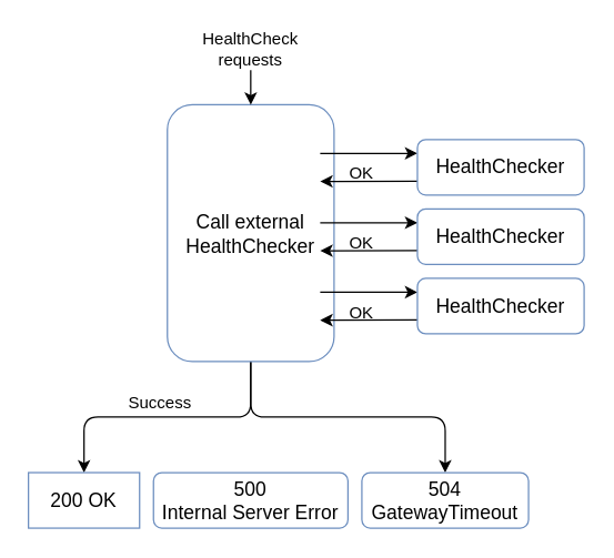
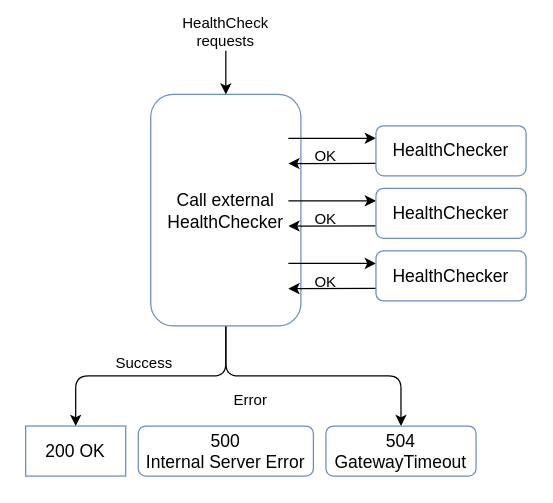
  <mxCell id="0" />
  <mxCell id="1" parent="0" />
  <mxCell id="2" style="edgeStyle=orthogonalEdgeStyle;html=1;exitX=0.5;exitY=1;exitDx=0;exitDy=0;entryX=0.5;entryY=0;entryDx=0;entryDy=0;startArrow=none;startFill=0;endArrow=classic;endFill=1;" edge="1" parent="1" source="4" target="14"><mxGeometry relative="1" as="geometry" /></mxCell>
  <mxCell id="3" style="edgeStyle=orthogonalEdgeStyle;html=1;exitX=0.5;exitY=1;exitDx=0;exitDy=0;entryX=0.5;entryY=0;entryDx=0;entryDy=0;startArrow=none;startFill=0;endArrow=classic;endFill=1;" edge="1" parent="1" source="4" target="16"><mxGeometry relative="1" as="geometry" /></mxCell>
  <mxCell id="4" value="Call external HealthChecker" style="rounded=1;whiteSpace=wrap;html=1;fontSize=14;strokeColor=#6c8ebf;fillColor=default;" parent="1" vertex="1"><mxGeometry x="120" y="75" width="120" height="185" as="geometry" /></mxCell>
  <mxCell id="5" style="edgeStyle=none;html=1;exitX=0;exitY=0.25;exitDx=0;exitDy=0;startArrow=classic;startFill=1;endArrow=none;endFill=0;" edge="1" parent="1" source="7"><mxGeometry relative="1" as="geometry"><mxPoint x="230" y="110" as="targetPoint" /></mxGeometry></mxCell>
  <mxCell id="6" style="edgeStyle=none;html=1;exitX=0;exitY=0.75;exitDx=0;exitDy=0;" edge="1" parent="1" source="7"><mxGeometry relative="1" as="geometry"><mxPoint x="230" y="130.2" as="targetPoint" /></mxGeometry></mxCell>
  <mxCell id="7" value="HealthChecker" style="rounded=1;whiteSpace=wrap;html=1;fontSize=14;strokeColor=#6c8ebf;fillColor=default;" vertex="1" parent="1"><mxGeometry x="300" y="100" width="120" height="40" as="geometry" /></mxCell>
  <mxCell id="8" style="edgeStyle=none;html=1;exitX=0;exitY=0.25;exitDx=0;exitDy=0;startArrow=classic;startFill=1;endArrow=none;endFill=0;" edge="1" source="10" parent="1"><mxGeometry relative="1" as="geometry"><mxPoint x="230" y="160" as="targetPoint" /></mxGeometry></mxCell>
  <mxCell id="9" style="edgeStyle=none;html=1;exitX=0;exitY=0.75;exitDx=0;exitDy=0;" edge="1" source="10" parent="1"><mxGeometry relative="1" as="geometry"><mxPoint x="230" y="180.2" as="targetPoint" /></mxGeometry></mxCell>
  <mxCell id="10" value="HealthChecker" style="rounded=1;whiteSpace=wrap;html=1;fontSize=14;strokeColor=#6c8ebf;fillColor=default;" vertex="1" parent="1"><mxGeometry x="300" y="150" width="120" height="40" as="geometry" /></mxCell>
  <mxCell id="11" style="edgeStyle=none;html=1;exitX=0;exitY=0.25;exitDx=0;exitDy=0;startArrow=classic;startFill=1;endArrow=none;endFill=0;" edge="1" source="13" parent="1"><mxGeometry relative="1" as="geometry"><mxPoint x="230" y="210" as="targetPoint" /></mxGeometry></mxCell>
  <mxCell id="12" style="edgeStyle=none;html=1;exitX=0;exitY=0.75;exitDx=0;exitDy=0;" edge="1" source="13" parent="1"><mxGeometry relative="1" as="geometry"><mxPoint x="230" y="230.2" as="targetPoint" /></mxGeometry></mxCell>
  <mxCell id="13" value="HealthChecker" style="rounded=1;whiteSpace=wrap;html=1;fontSize=14;strokeColor=#6c8ebf;fillColor=default;" vertex="1" parent="1"><mxGeometry x="300" y="200" width="120" height="40" as="geometry" /></mxCell>
  <mxCell id="14" value="200 OK" style="whiteSpace=wrap;html=1;fontSize=14;strokeColor=#6c8ebf;fillColor=default;rounded=0;" vertex="1" parent="1"><mxGeometry x="20" y="340" width="80" height="40" as="geometry" /></mxCell>
  <mxCell id="15" value="500&lt;br&gt;Internal Server Error" style="rounded=1;whiteSpace=wrap;html=1;fontSize=14;strokeColor=#6c8ebf;fillColor=default;" vertex="1" parent="1"><mxGeometry x="110" y="340" width="140" height="40" as="geometry" /></mxCell>
  <mxCell id="16" value="504 GatewayTimeout" style="rounded=1;whiteSpace=wrap;html=1;fontSize=14;strokeColor=#6c8ebf;fillColor=default;" vertex="1" parent="1"><mxGeometry x="260" y="340" width="120" height="40" as="geometry" /></mxCell>
  <mxCell id="17" value="Success" style="text;html=1;strokeColor=none;fillColor=none;align=center;verticalAlign=middle;whiteSpace=wrap;rounded=0;" vertex="1" parent="1"><mxGeometry x="90" y="280" width="50" height="20" as="geometry" /></mxCell>
+ <mxCell id="18" value="Error" style="text;html=1;strokeColor=none;fillColor=none;align=center;verticalAlign=middle;whiteSpace=wrap;rounded=0;" vertex="1" parent="1"><mxGeometry x="180" y="310" width="40" height="20" as="geometry" /></mxCell>
  <mxCell id="19" value="OK" style="text;html=1;strokeColor=none;fillColor=none;align=center;verticalAlign=middle;whiteSpace=wrap;rounded=0;" vertex="1" parent="1"><mxGeometry x="250" y="120" width="20" height="10" as="geometry" /></mxCell>
  <mxCell id="20" value="OK" style="text;html=1;strokeColor=none;fillColor=none;align=center;verticalAlign=middle;whiteSpace=wrap;rounded=0;" vertex="1" parent="1"><mxGeometry x="250" y="170" width="20" height="10" as="geometry" /></mxCell>
  <mxCell id="21" value="OK" style="text;html=1;strokeColor=none;fillColor=none;align=center;verticalAlign=middle;whiteSpace=wrap;rounded=0;" vertex="1" parent="1"><mxGeometry x="250" y="220" width="20" height="10" as="geometry" /></mxCell>
  <mxCell id="22" style="edgeStyle=orthogonalEdgeStyle;html=1;exitX=0.5;exitY=1;exitDx=0;exitDy=0;entryX=0.5;entryY=0;entryDx=0;entryDy=0;startArrow=none;startFill=0;endArrow=classic;endFill=1;" edge="1" parent="1" source="23" target="4"><mxGeometry relative="1" as="geometry" /></mxCell>
- <mxCell id="23" value="HealthCheck requests" style="text;html=1;strokeColor=none;fillColor=none;align=center;verticalAlign=middle;whiteSpace=wrap;rounded=0;" vertex="1" parent="1"><mxGeometry x="140" y="20" width="80" height="30" as="geometry" /></mxCell>
+ <mxCell id="23" value="HealthCheck requests" style="text;html=1;strokeColor=none;fillColor=none;align=center;verticalAlign=middle;whiteSpace=wrap;rounded=0;" vertex="1" parent="1"><mxGeometry x="140" y="10" width="80" height="30" as="geometry" /></mxCell>
